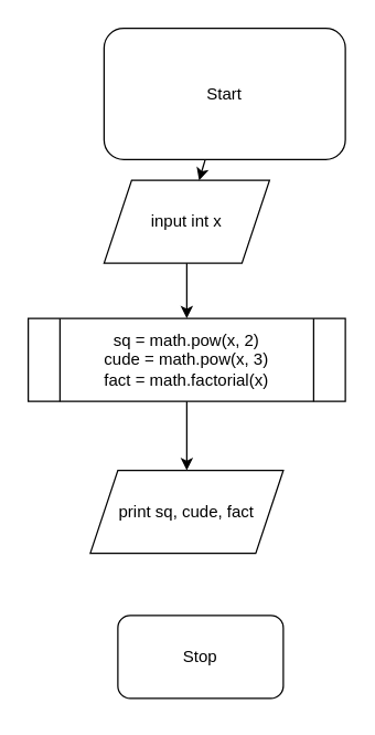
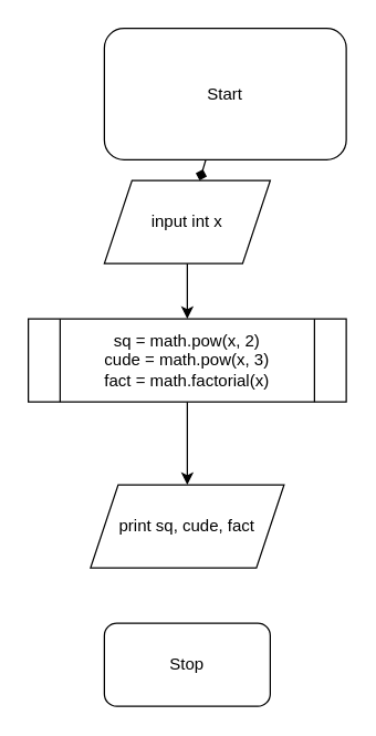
  <mxCell id="0" />
  <mxCell id="1" parent="0" />
  <mxCell id="2" value="sq = math.pow(x, 2)&lt;br&gt;cude = math.pow(x, 3)&lt;br&gt;fact = math.factorial(x)" style="shape=process;whiteSpace=wrap;html=1;backgroundOutline=1;" vertex="1" parent="1"><mxGeometry x="20" y="230" width="230" height="60" as="geometry" /></mxCell>
  <mxCell id="3" value="Start" style="rounded=1;whiteSpace=wrap;html=1;" vertex="1" parent="1"><mxGeometry x="75" y="20" width="175" height="95" as="geometry" /></mxCell>
  <mxCell id="4" value="input int x" style="shape=parallelogram;perimeter=parallelogramPerimeter;whiteSpace=wrap;html=1;fixedSize=1;" vertex="1" parent="1"><mxGeometry x="75" y="130" width="120" height="60" as="geometry" /></mxCell>
- <mxCell id="5" value="print sq, cude, fact" style="shape=parallelogram;perimeter=parallelogramPerimeter;whiteSpace=wrap;html=1;fixedSize=1;" vertex="1" parent="1"><mxGeometry x="65" y="340" width="140" height="60" as="geometry" /></mxCell>
- <mxCell id="6" value="Stop" style="rounded=1;whiteSpace=wrap;html=1;" vertex="1" parent="1"><mxGeometry x="85" y="445" width="120" height="60" as="geometry" /></mxCell>
- <mxCell id="7" value="" style="endArrow=classic;html=1;rounded=0;" edge="1" parent="1" source="3" target="4"><mxGeometry width="50" height="50" relative="1" as="geometry"><mxPoint x="285" y="370" as="sourcePoint" /><mxPoint x="335" y="320" as="targetPoint" /></mxGeometry></mxCell>
+ <mxCell id="5" value="print sq, cude, fact" style="shape=parallelogram;perimeter=parallelogramPerimeter;whiteSpace=wrap;html=1;fixedSize=1;" vertex="1" parent="1"><mxGeometry x="65" y="350" width="140" height="60" as="geometry" /></mxCell>
+ <mxCell id="6" value="Stop" style="rounded=1;whiteSpace=wrap;html=1;" vertex="1" parent="1"><mxGeometry x="75" y="450" width="120" height="60" as="geometry" /></mxCell>
+ <mxCell id="7" value="" style="endArrow=diamond;html=1;rounded=0;" edge="1" parent="1" source="3" target="4"><mxGeometry width="50" height="50" relative="1" as="geometry"><mxPoint x="285" y="370" as="sourcePoint" /><mxPoint x="335" y="320" as="targetPoint" /></mxGeometry></mxCell>
  <mxCell id="8" value="" style="endArrow=classic;html=1;rounded=0;" edge="1" parent="1" source="4" target="2"><mxGeometry width="50" height="50" relative="1" as="geometry"><mxPoint x="285" y="370" as="sourcePoint" /><mxPoint x="335" y="320" as="targetPoint" /></mxGeometry></mxCell>
  <mxCell id="9" value="" style="endArrow=classic;html=1;rounded=0;" edge="1" parent="1" source="2" target="5"><mxGeometry width="50" height="50" relative="1" as="geometry"><mxPoint x="285" y="370" as="sourcePoint" /><mxPoint x="335" y="320" as="targetPoint" /></mxGeometry></mxCell>
